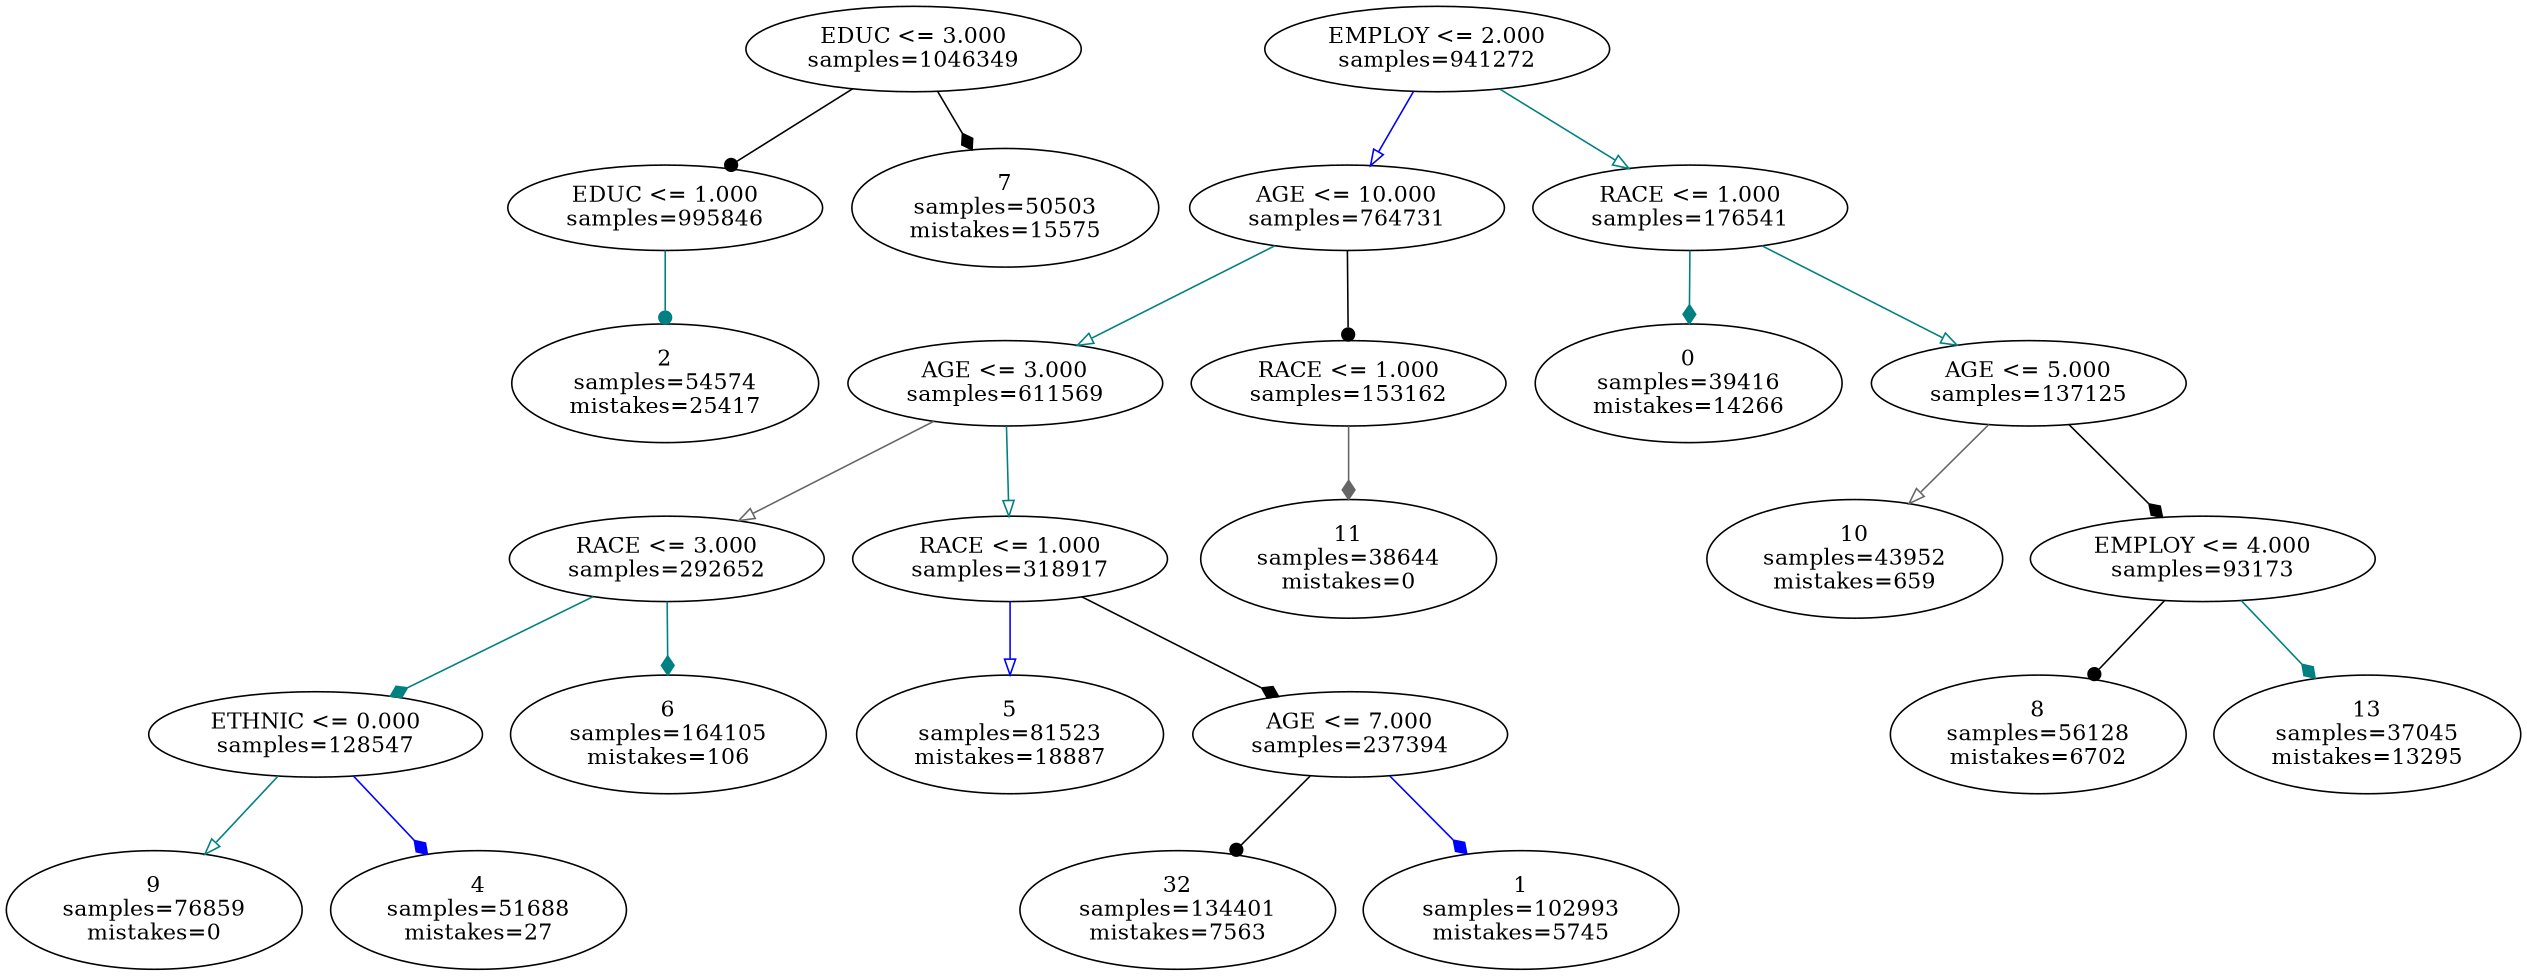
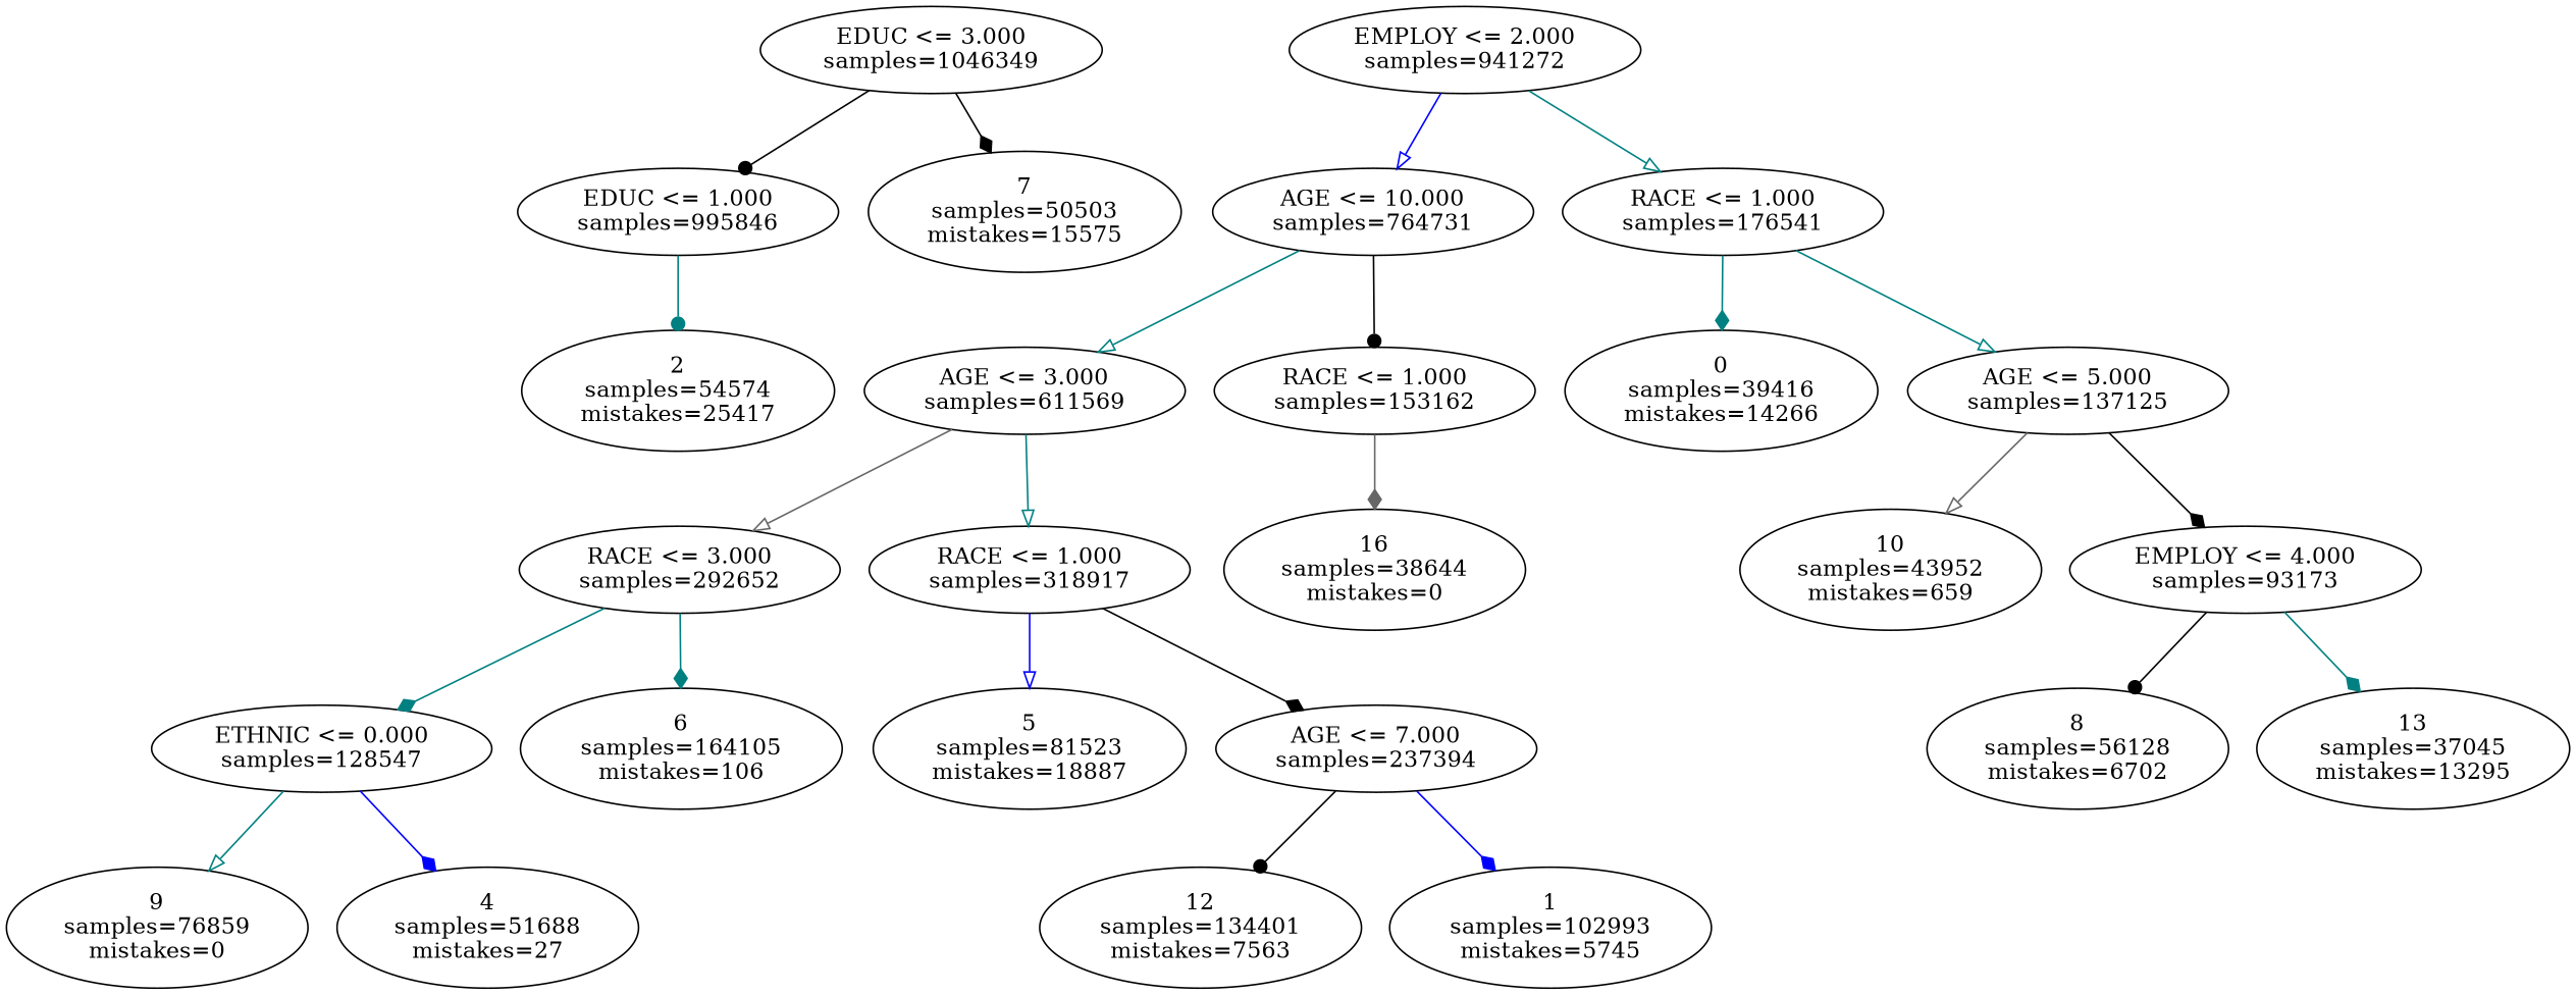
  digraph {
    edge [arrowhead=diamond color=teal]
    n1 [label="EDUC <= 3.000\nsamples=\1046349"]
    n2 [label="EDUC <= 1.000\nsamples=\995846"]
    n3 [label="7\nsamples=\50503\nmistakes=\15575"]
    n4 [label="2\nsamples=\54574\nmistakes=\25417"]
    n5 [label="EMPLOY <= 2.000\nsamples=\941272"]
    n6 [label="AGE <= 10.000\nsamples=\764731"]
    n7 [label="RACE <= 1.000\nsamples=\176541"]
    n8 [label="AGE <= 3.000\nsamples=\611569"]
    n9 [label="RACE <= 1.000\nsamples=\153162"]
    n10 [label="0\nsamples=\39416\nmistakes=\14266"]
    n11 [label="AGE <= 5.000\nsamples=\137125"]
    n12 [label="RACE <= 3.000\nsamples=\292652"]
    n13 [label="RACE <= 1.000\nsamples=\318917"]
-   n14 [label="11\nsamples=\38644\nmistakes=\0"]
+   n14 [label="16\nsamples=\38644\nmistakes=\0"]
    n15 [label="10\nsamples=\43952\nmistakes=\659"]
    n16 [label="EMPLOY <= 4.000\nsamples=\93173"]
    n17 [label="ETHNIC <= 0.000\nsamples=\128547"]
    n18 [label="6\nsamples=\164105\nmistakes=\106"]
    n19 [label="5\nsamples=\81523\nmistakes=\18887"]
    n20 [label="AGE <= 7.000\nsamples=\237394"]
    n21 [label="8\nsamples=\56128\nmistakes=\6702"]
    n22 [label="13\nsamples=\37045\nmistakes=\13295"]
    n23 [label="9\nsamples=\76859\nmistakes=\0"]
    n24 [label="4\nsamples=\51688\nmistakes=\27"]
-   n25 [label="32\nsamples=\134401\nmistakes=\7563"]
+   n25 [label="12\nsamples=\134401\nmistakes=\7563"]
    n26 [label="1\nsamples=\102993\nmistakes=\5745"]
    n1 -> n2 [arrowhead=dot color=black]
    n1 -> n3 [color=black]
    n2 -> n4 [arrowhead=dot]
    n5 -> n6 [arrowhead=onormal color=blue]
    n5 -> n7 [arrowhead=onormal]
    n6 -> n8 [arrowhead=onormal]
    n6 -> n9 [arrowhead=dot color=black]
    n7 -> n10
    n7 -> n11 [arrowhead=onormal]
    n8 -> n12 [arrowhead=onormal color=gray40]
    n8 -> n13 [arrowhead=onormal]
    n9 -> n14 [color=gray40]
    n11 -> n15 [arrowhead=onormal color=gray40]
    n11 -> n16 [color=black]
    n12 -> n17
    n12 -> n18
    n13 -> n19 [arrowhead=onormal color=blue]
    n13 -> n20 [color=black]
    n16 -> n21 [arrowhead=dot color=black]
    n16 -> n22
    n17 -> n23 [arrowhead=onormal]
    n17 -> n24 [color=blue]
    n20 -> n25 [arrowhead=dot color=black]
    n20 -> n26 [color=blue]
  }
